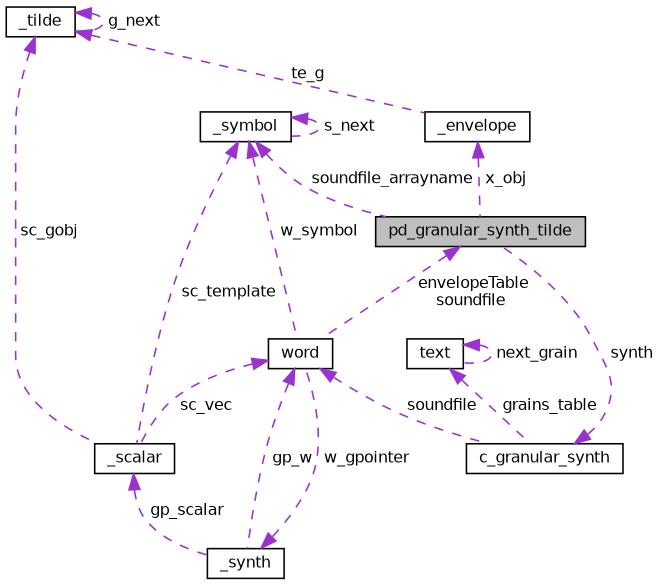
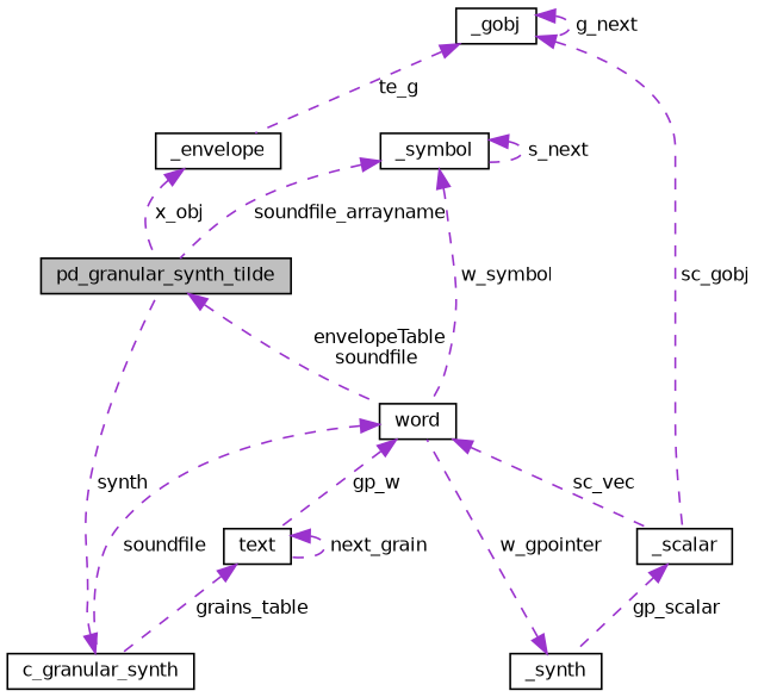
  digraph {
    node [color=black fillcolor=white fontname=Helvetica fontsize=10 shape=record style=filled]
    edge [color=darkorchid3 dir=back fontname=Helvetica fontsize=10 labelfontname=Helvetica labelfontsize=10 style=dashed]
    n1 [fillcolor=grey75 fontcolor=black height=0.2 label=pd_granular_synth_tilde width=0.4]
    n2 [height=0.2 label=word width=0.4]
    n3 [height=0.2 label=_envelope width=0.4]
-   n4 [height=0.2 label=_tilde width=0.4]
+   n4 [height=0.2 label=_gobj width=0.4]
    n5 [height=0.2 label=_scalar width=0.4]
    n6 [height=0.2 label=_synth width=0.4]
    n7 [height=0.2 label=_symbol width=0.4]
    n8 [height=0.2 label=c_granular_synth width=0.4]
    n9 [height=0.2 label=text width=0.4]
    n1 -> n2 [label=" envelopeTable\nsoundfile"]
    n2 -> n5 [label=" sc_vec"]
-   n2 -> n6 [label=" gp_w"]
+   n2 -> n9 [label=" gp_w"]
    n2 -> n8 [label=" soundfile"]
    n3 -> n1 [label=" x_obj"]
    n4 -> n3 [label=" te_g"]
    n4 -> n4 [label=" g_next"]
    n4 -> n5 [label=" sc_gobj"]
    n5 -> n6 [label=" gp_scalar"]
    n6 -> n2 [label=" w_gpointer"]
    n7 -> n1 [label=" soundfile_arrayname"]
    n7 -> n2 [label=" w_symbol"]
-   n7 -> n5 [label=" sc_template"]
    n7 -> n7 [label=" s_next"]
    n8 -> n1 [label=" synth"]
    n9 -> n8 [label=" grains_table"]
    n9 -> n9 [label=" next_grain"]
  }
